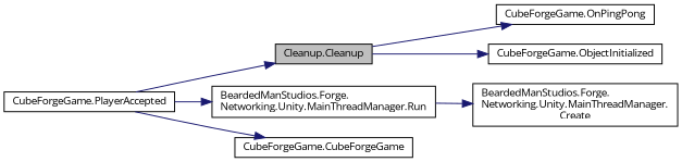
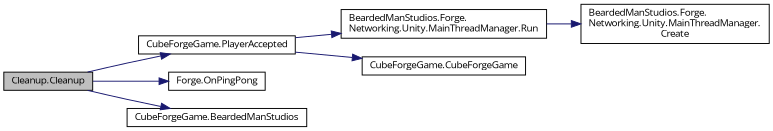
  digraph {
    fontname="Open Sans"
    rankdir=LR
    node [color=black fillcolor=white fontname="Open Sans" fontsize=10 shape=record style=filled]
    edge [color=midnightblue fontname="Open Sans" fontsize=10 labelfontname=Helvetica labelfontsize=10 style=solid]
    n1 [fillcolor=grey75 fontcolor=black height=0.2 label="Cleanup.Cleanup" width=0.4]
    n2 [height=0.2 label="CubeForgeGame.PlayerAccepted" width=0.4]
-   n3 [height=0.2 label="CubeForgeGame.OnPingPong" width=0.4]
-   n4 [height=0.2 label="CubeForgeGame.ObjectInitialized" width=0.4]
+   n3 [height=0.2 label="Forge.OnPingPong" width=0.4]
+   n4 [height=0.2 label="CubeForgeGame.BeardedManStudios" width=0.4]
    n5 [height=0.2 label="BeardedManStudios.Forge.\lNetworking.Unity.MainThreadManager.Run" width=0.4]
    n6 [height=0.2 label="CubeForgeGame.CubeForgeGame" width=0.4]
    n7 [height=0.2 label="BeardedManStudios.Forge.\lNetworking.Unity.MainThreadManager.\lCreate" width=0.4]
-   n2 -> n1
+   n1 -> n2
    n1 -> n3
    n1 -> n4
    n2 -> n5
    n2 -> n6
    n5 -> n7
  }
